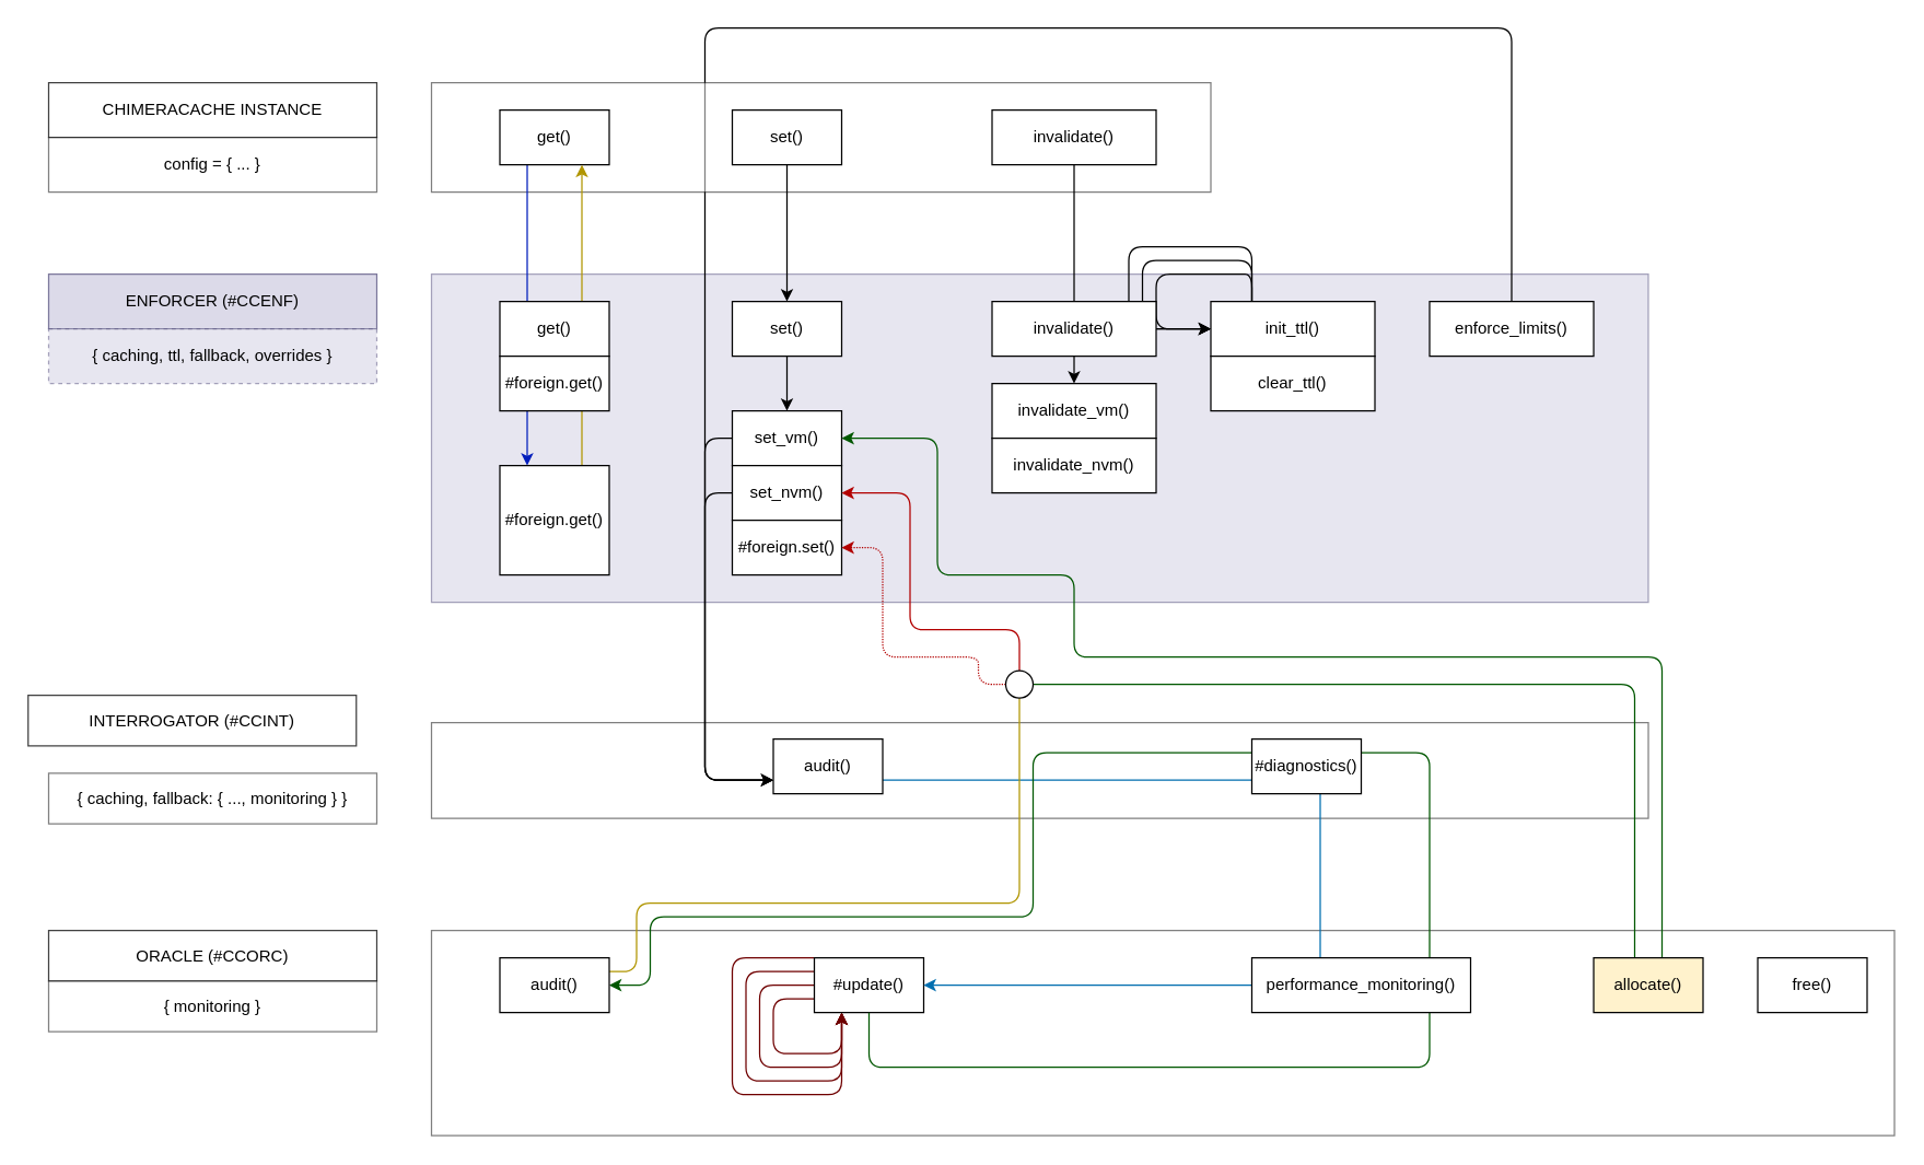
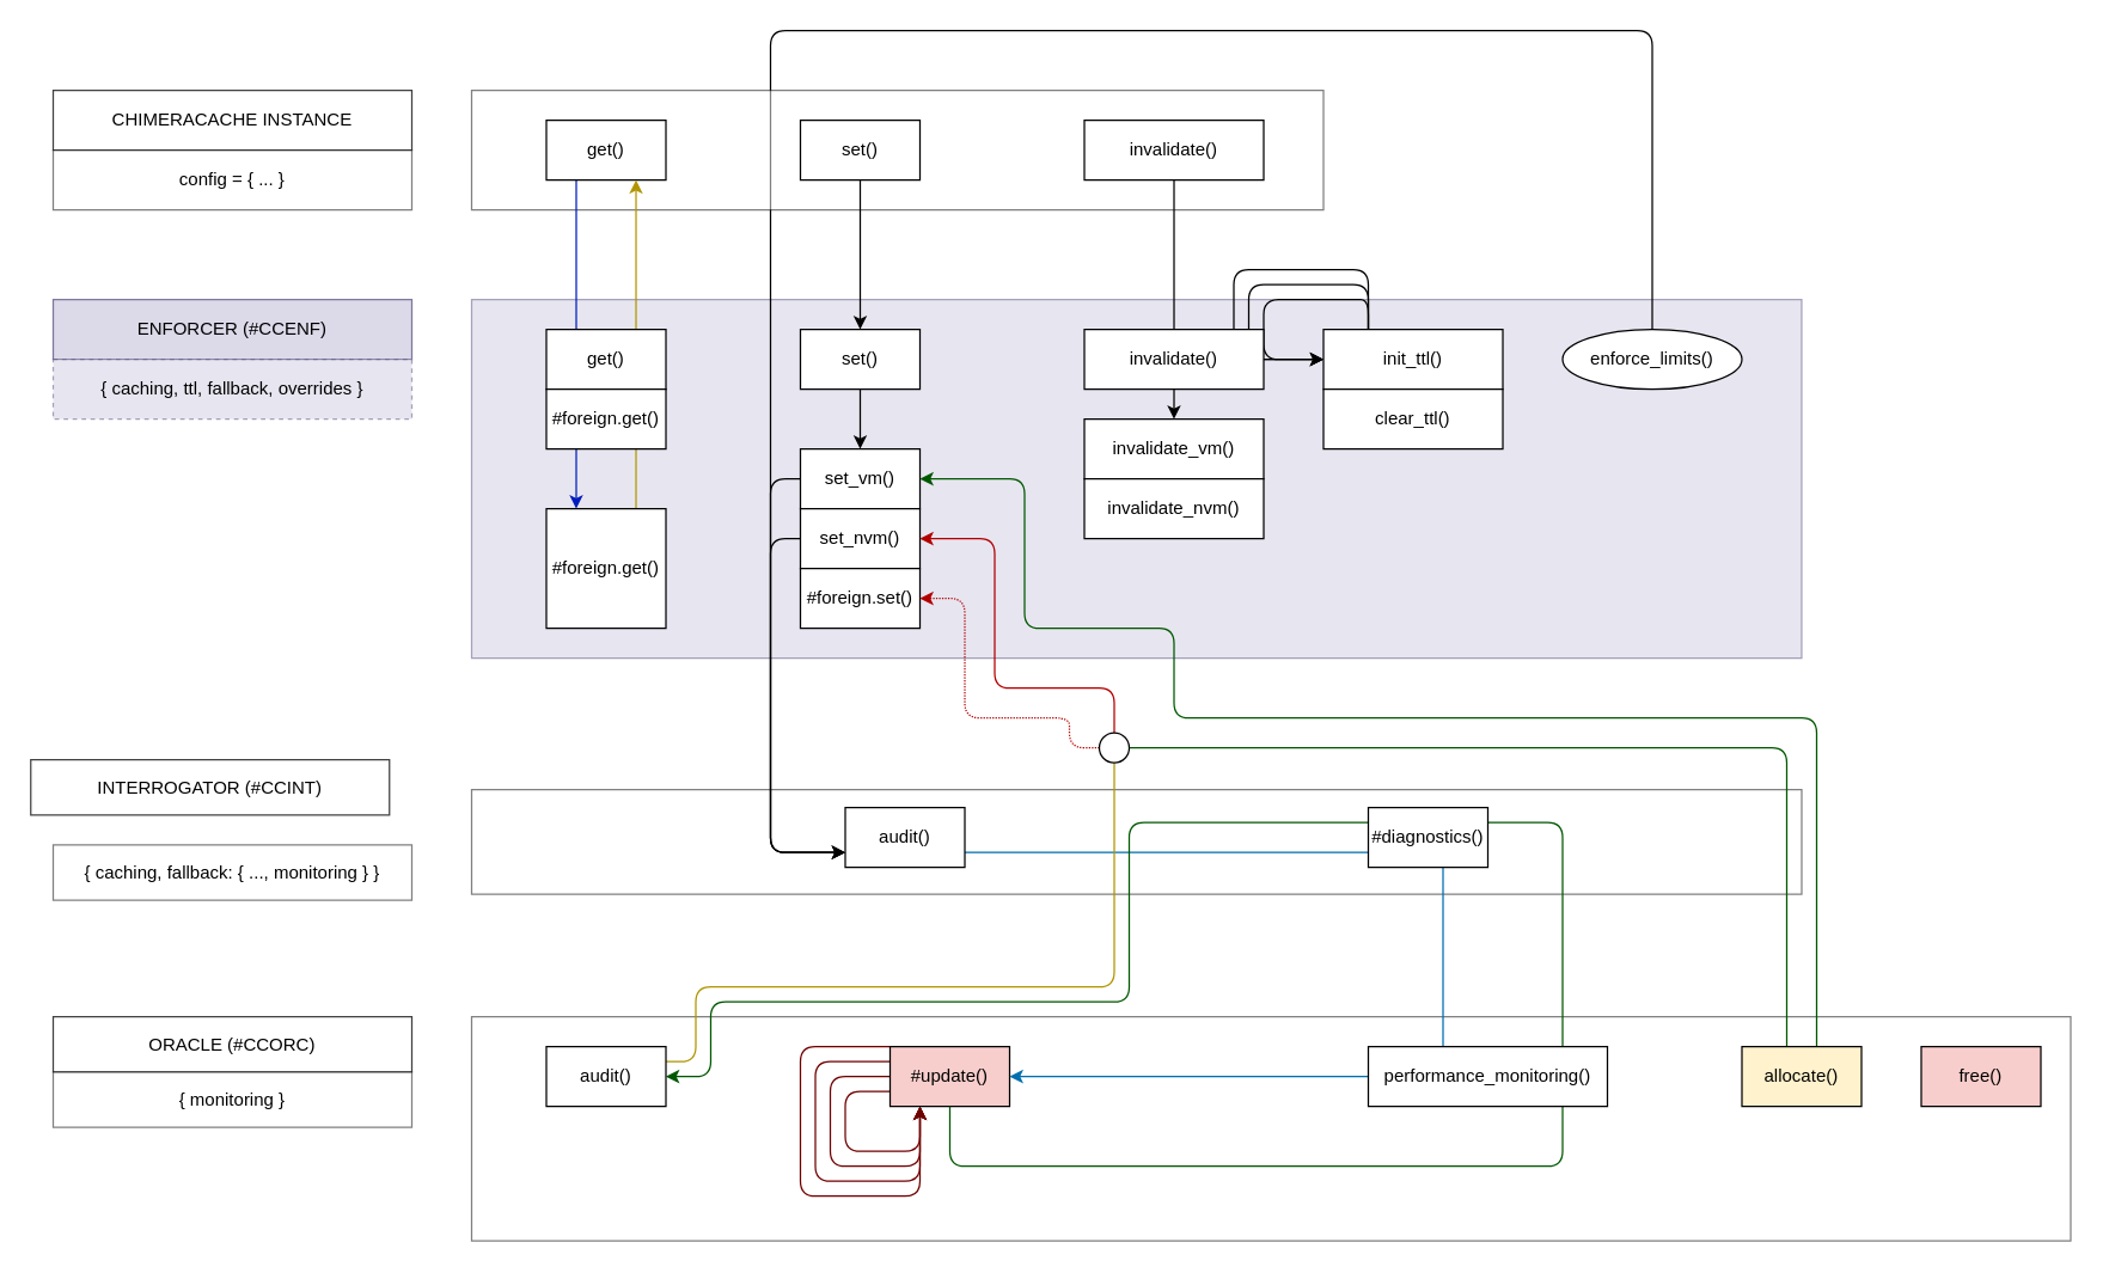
  <mxCell id="0" />
  <mxCell id="1" parent="0" />
  <mxCell id="2" value="" style="whiteSpace=wrap;html=1;opacity=50;fillColor=light-dark(#FFFFFF,#003333);" parent="1" vertex="1"><mxGeometry x="315" y="528" width="890" height="70" as="geometry" /></mxCell>
  <mxCell id="3" value="" style="whiteSpace=wrap;html=1;fillColor=light-dark(#D0CEE2,#330033);strokeColor=#56517e;opacity=50;" parent="1" vertex="1"><mxGeometry x="315" y="200" width="890" height="240" as="geometry" /></mxCell>
  <mxCell id="4" style="edgeStyle=none;html=1;exitX=0.5;exitY=0;exitDx=0;exitDy=0;entryX=0;entryY=0.75;entryDx=0;entryDy=0;strokeColor=light-dark(#000000,#001DBC);" parent="1" source="30" target="39" edge="1"><mxGeometry relative="1" as="geometry"><mxPoint x="465" y="510" as="targetPoint" /><Array as="points"><mxPoint x="1105" y="20" /><mxPoint x="515" y="20" /><mxPoint x="515" y="570" /></Array></mxGeometry></mxCell>
  <mxCell id="5" value="" style="whiteSpace=wrap;html=1;opacity=50;fillColor=light-dark(#FFFFFF,#003300);" parent="1" vertex="1"><mxGeometry x="315" y="60" width="570" height="80" as="geometry" /></mxCell>
  <mxCell id="6" value="&lt;span style=&quot;font-family: monospace; font-size: 0px; text-align: start; text-wrap-mode: nowrap;&quot;&gt;%3CmxGraphModel%3E%3Croot%3E%3CmxCell%20id%3D%220%22%2F%3E%3CmxCell%20id%3D%221%22%20parent%3D%220%22%2F%3E%3CmxCell%20id%3D%222%22%20value%3D%22%22%20style%3D%22whiteSpace%3Dwrap%3Bhtml%3D1%3B%22%20vertex%3D%221%22%20parent%3D%221%22%3E%3CmxGeometry%20y%3D%22440%22%20width%3D%221320%22%20height%3D%22130%22%20as%3D%22geometry%22%2F%3E%3C%2FmxCell%3E%3C%2Froot%3E%3C%2FmxGraphModel%3E&lt;/span&gt;" style="whiteSpace=wrap;html=1;opacity=50;fillColor=light-dark(#FFFFFF,#33001A);" parent="1" vertex="1"><mxGeometry x="315" y="680" width="1070" height="150" as="geometry" /></mxCell>
  <mxCell id="7" style="edgeStyle=none;html=1;exitX=0.5;exitY=1;exitDx=0;exitDy=0;entryX=0.5;entryY=0;entryDx=0;entryDy=0;strokeColor=light-dark(#000000,#001DBC);" parent="1" source="24" target="20" edge="1"><mxGeometry relative="1" as="geometry" /></mxCell>
  <mxCell id="8" style="edgeStyle=none;html=1;exitX=0.25;exitY=1;exitDx=0;exitDy=0;entryX=0.25;entryY=0;entryDx=0;entryDy=0;fillColor=#0050ef;strokeColor=light-dark(#001DBC,#3333FF);" parent="1" source="9" target="58" edge="1"><mxGeometry relative="1" as="geometry"><mxPoint x="375" y="140" as="sourcePoint" /><mxPoint x="375" y="220" as="targetPoint" /></mxGeometry></mxCell>
  <mxCell id="9" value="get()" style="whiteSpace=wrap;html=1;rotation=0;" parent="1" vertex="1"><mxGeometry x="365" y="80" width="80" height="40" as="geometry" /></mxCell>
  <mxCell id="10" style="edgeStyle=none;html=1;exitX=0.5;exitY=1;exitDx=0;exitDy=0;entryX=0.5;entryY=0;entryDx=0;entryDy=0;strokeColor=light-dark(#000000,#3333FF);" parent="1" source="11" target="22" edge="1"><mxGeometry relative="1" as="geometry" /></mxCell>
  <mxCell id="11" value="set()" style="whiteSpace=wrap;html=1;rotation=0;" parent="1" vertex="1"><mxGeometry x="535" y="80" width="80" height="40" as="geometry" /></mxCell>
  <mxCell id="12" style="edgeStyle=none;html=1;exitX=0.75;exitY=0;exitDx=0;exitDy=0;entryX=0.75;entryY=1;entryDx=0;entryDy=0;fillColor=#e3c800;strokeColor=light-dark(#B09500,#FFFF33);" parent="1" source="58" target="9" edge="1"><mxGeometry relative="1" as="geometry" /></mxCell>
  <mxCell id="13" value="get()" style="whiteSpace=wrap;html=1;rotation=0;" parent="1" vertex="1"><mxGeometry x="365" y="220" width="80" height="40" as="geometry" /></mxCell>
  <mxCell id="14" style="edgeStyle=none;html=1;exitX=0;exitY=0.5;exitDx=0;exitDy=0;entryX=0;entryY=0.75;entryDx=0;entryDy=0;strokeColor=light-dark(#000000,#3333FF);" parent="1" source="15" target="39" edge="1"><mxGeometry relative="1" as="geometry"><mxPoint x="515" y="490" as="targetPoint" /><mxPoint x="505" y="320" as="sourcePoint" /><Array as="points"><mxPoint x="515" y="320" /><mxPoint x="515" y="570" /></Array></mxGeometry></mxCell>
  <mxCell id="15" value="set_vm()" style="whiteSpace=wrap;html=1;rotation=0;" parent="1" vertex="1"><mxGeometry x="535" y="300" width="80" height="40" as="geometry" /></mxCell>
  <mxCell id="16" style="edgeStyle=none;html=1;exitX=0;exitY=0.5;exitDx=0;exitDy=0;entryX=0;entryY=0.75;entryDx=0;entryDy=0;strokeColor=light-dark(#000000,#3333FF);" parent="1" source="17" target="39" edge="1"><mxGeometry relative="1" as="geometry"><mxPoint x="505" y="360" as="targetPoint" /><Array as="points"><mxPoint x="515" y="360" /><mxPoint x="515" y="570" /></Array></mxGeometry></mxCell>
  <mxCell id="17" value="set_nvm()" style="whiteSpace=wrap;html=1;rotation=0;" parent="1" vertex="1"><mxGeometry x="535" y="340" width="80" height="40" as="geometry" /></mxCell>
  <mxCell id="18" value="#foreign.set()" style="whiteSpace=wrap;html=1;rotation=0;" parent="1" vertex="1"><mxGeometry x="535" y="380" width="80" height="40" as="geometry" /></mxCell>
  <mxCell id="19" value="#foreign.get()" style="whiteSpace=wrap;html=1;rotation=0;" parent="1" vertex="1"><mxGeometry x="365" y="260" width="80" height="40" as="geometry" /></mxCell>
  <mxCell id="20" value="invalidate_vm()" style="whiteSpace=wrap;html=1;" parent="1" vertex="1"><mxGeometry x="725" y="280" width="120" height="40" as="geometry" /></mxCell>
  <mxCell id="21" style="edgeStyle=none;html=1;exitX=0.5;exitY=1;exitDx=0;exitDy=0;entryX=0.5;entryY=0;entryDx=0;entryDy=0;strokeColor=light-dark(#000000,#3333FF);" parent="1" source="22" target="15" edge="1"><mxGeometry relative="1" as="geometry" /></mxCell>
  <mxCell id="22" value="set()" style="whiteSpace=wrap;html=1;rotation=0;" parent="1" vertex="1"><mxGeometry x="535" y="220" width="80" height="40" as="geometry" /></mxCell>
  <mxCell id="23" value="invalidate_nvm()" style="whiteSpace=wrap;html=1;" parent="1" vertex="1"><mxGeometry x="725" y="320" width="120" height="40" as="geometry" /></mxCell>
  <mxCell id="24" value="invalidate()" style="whiteSpace=wrap;html=1;rotation=0;" parent="1" vertex="1"><mxGeometry x="725" y="80" width="120" height="40" as="geometry" /></mxCell>
  <mxCell id="25" style="edgeStyle=none;html=1;exitX=0.25;exitY=0;exitDx=0;exitDy=0;entryX=0;entryY=0.5;entryDx=0;entryDy=0;strokeColor=light-dark(#000000,#001DBC);" parent="1" source="28" target="28" edge="1"><mxGeometry relative="1" as="geometry"><mxPoint x="835" y="180" as="targetPoint" /><Array as="points"><mxPoint x="915" y="180" /><mxPoint x="825" y="180" /><mxPoint x="825" y="240" /></Array></mxGeometry></mxCell>
  <mxCell id="26" style="edgeStyle=none;html=1;exitX=0.25;exitY=0;exitDx=0;exitDy=0;entryX=0;entryY=0.5;entryDx=0;entryDy=0;strokeColor=light-dark(#000000,#001DBC);" parent="1" source="28" target="28" edge="1"><mxGeometry relative="1" as="geometry"><mxPoint x="825" y="159.808" as="targetPoint" /><Array as="points"><mxPoint x="915" y="190" /><mxPoint x="835" y="190" /><mxPoint x="835" y="240" /></Array></mxGeometry></mxCell>
  <mxCell id="27" style="edgeStyle=none;html=1;exitX=0.25;exitY=0;exitDx=0;exitDy=0;strokeColor=light-dark(#000000,#001DBC);" parent="1" source="28" target="28" edge="1"><mxGeometry relative="1" as="geometry"><mxPoint x="835" y="150" as="targetPoint" /><Array as="points"><mxPoint x="915" y="200" /><mxPoint x="905" y="200" /><mxPoint x="845" y="200" /><mxPoint x="845" y="240" /></Array></mxGeometry></mxCell>
  <mxCell id="28" value="init_ttl()" style="whiteSpace=wrap;html=1;" parent="1" vertex="1"><mxGeometry x="885" y="220" width="120" height="40" as="geometry" /></mxCell>
  <mxCell id="29" value="clear_ttl()" style="whiteSpace=wrap;html=1;" parent="1" vertex="1"><mxGeometry x="885" y="260" width="120" height="40" as="geometry" /></mxCell>
- <mxCell id="30" value="enforce_limits()" style="whiteSpace=wrap;html=1;" parent="1" vertex="1"><mxGeometry x="1045" y="220" width="120" height="40" as="geometry" /></mxCell>
+ <mxCell id="30" value="enforce_limits()" style="ellipse;whiteSpace=wrap;html=1;" parent="1" vertex="1"><mxGeometry x="1045" y="220" width="120" height="40" as="geometry" /></mxCell>
  <mxCell id="31" style="edgeStyle=none;html=1;entryX=1;entryY=0.5;entryDx=0;entryDy=0;fillColor=#e51400;strokeColor=light-dark(#B20000,#FF0000);exitX=0.5;exitY=0;exitDx=0;exitDy=0;" parent="1" source="46" target="17" edge="1"><mxGeometry relative="1" as="geometry"><mxPoint x="745" y="500" as="sourcePoint" /><Array as="points"><mxPoint x="745" y="460" /><mxPoint x="665" y="460" /><mxPoint x="665" y="360" /></Array></mxGeometry></mxCell>
  <mxCell id="32" style="edgeStyle=none;html=1;entryX=1;entryY=0.5;entryDx=0;entryDy=0;fillColor=#e51400;strokeColor=light-dark(#B20000,#FF0000);dashed=1;dashPattern=1 1;exitX=0;exitY=0.5;exitDx=0;exitDy=0;" parent="1" source="46" target="18" edge="1"><mxGeometry relative="1" as="geometry"><mxPoint x="725" y="500" as="sourcePoint" /><Array as="points"><mxPoint x="715" y="500" /><mxPoint x="715" y="480" /><mxPoint x="645" y="480" /><mxPoint x="645" y="400" /></Array></mxGeometry></mxCell>
  <mxCell id="33" style="edgeStyle=none;html=1;exitX=0;exitY=0.5;exitDx=0;exitDy=0;entryX=0.25;entryY=1;entryDx=0;entryDy=0;fillColor=#a20025;strokeColor=light-dark(#6F0000,#FF0000);" parent="1" source="37" target="37" edge="1"><mxGeometry relative="1" as="geometry"><mxPoint x="605" y="780" as="targetPoint" /><Array as="points"><mxPoint x="555" y="720" /><mxPoint x="555" y="780" /><mxPoint x="615" y="780" /></Array></mxGeometry></mxCell>
  <mxCell id="34" style="edgeStyle=none;html=1;exitX=0;exitY=0.75;exitDx=0;exitDy=0;entryX=0.25;entryY=1;entryDx=0;entryDy=0;fillColor=#a20025;strokeColor=light-dark(#6F0000,#FF0000);" parent="1" source="37" target="37" edge="1"><mxGeometry relative="1" as="geometry"><mxPoint x="605" y="770" as="targetPoint" /><Array as="points"><mxPoint x="565" y="730" /><mxPoint x="565" y="770" /><mxPoint x="615" y="770" /></Array></mxGeometry></mxCell>
  <mxCell id="35" style="edgeStyle=none;html=1;exitX=0;exitY=0.25;exitDx=0;exitDy=0;entryX=0.25;entryY=1;entryDx=0;entryDy=0;fillColor=#a20025;strokeColor=light-dark(#6F0000,#FF0000);" parent="1" source="37" target="37" edge="1"><mxGeometry relative="1" as="geometry"><mxPoint x="645" y="790" as="targetPoint" /><Array as="points"><mxPoint x="545" y="710" /><mxPoint x="545" y="790" /><mxPoint x="615" y="790" /></Array></mxGeometry></mxCell>
  <mxCell id="36" style="edgeStyle=none;html=1;exitX=0;exitY=0;exitDx=0;exitDy=0;entryX=0.25;entryY=1;entryDx=0;entryDy=0;fillColor=#a20025;strokeColor=light-dark(#6F0000,#FF0000);" parent="1" source="37" target="37" edge="1"><mxGeometry relative="1" as="geometry"><mxPoint x="615" y="840" as="targetPoint" /><Array as="points"><mxPoint x="535" y="700" /><mxPoint x="535" y="800" /><mxPoint x="615" y="800" /></Array></mxGeometry></mxCell>
- <mxCell id="37" value="#update()" style="whiteSpace=wrap;html=1;rotation=0;" parent="1" vertex="1"><mxGeometry x="595" y="700" width="80" height="40" as="geometry" /></mxCell>
+ <mxCell id="37" value="#update()" style="whiteSpace=wrap;html=1;rotation=0;fillColor=#f8cecc;" parent="1" vertex="1"><mxGeometry x="595" y="700" width="80" height="40" as="geometry" /></mxCell>
  <mxCell id="38" style="edgeStyle=none;html=1;exitX=1;exitY=0.75;exitDx=0;exitDy=0;entryX=1;entryY=0.5;entryDx=0;entryDy=0;fillColor=#1ba1e2;strokeColor=light-dark(#006EAF,#3333FF);" parent="1" source="39" target="37" edge="1"><mxGeometry relative="1" as="geometry"><Array as="points"><mxPoint x="815" y="570" /><mxPoint x="965" y="570" /><mxPoint x="965" y="720" /></Array></mxGeometry></mxCell>
  <mxCell id="39" value="audit()" style="whiteSpace=wrap;html=1;rotation=0;" parent="1" vertex="1"><mxGeometry x="565" y="540" width="80" height="40" as="geometry" /></mxCell>
  <mxCell id="40" style="edgeStyle=none;html=1;exitX=0.5;exitY=1;exitDx=0;exitDy=0;fillColor=#008a00;strokeColor=light-dark(#005700,#00FF00);entryX=1;entryY=0.5;entryDx=0;entryDy=0;" parent="1" source="37" edge="1" target="44"><mxGeometry relative="1" as="geometry"><mxPoint x="445" y="730" as="targetPoint" /><Array as="points"><mxPoint x="635" y="780" /><mxPoint x="1045" y="780" /><mxPoint x="1045" y="550" /><mxPoint x="755" y="550" /><mxPoint x="755" y="630" /><mxPoint x="755" y="670" /><mxPoint x="475" y="670" /><mxPoint x="475" y="720" /></Array></mxGeometry></mxCell>
  <mxCell id="41" value="performance_monitoring()" style="whiteSpace=wrap;html=1;rotation=0;" parent="1" vertex="1"><mxGeometry x="915" y="700" width="160" height="40" as="geometry" /></mxCell>
  <mxCell id="42" value="#diagnostics()" style="whiteSpace=wrap;html=1;rotation=0;" parent="1" vertex="1"><mxGeometry x="915" y="540" width="80" height="40" as="geometry" /></mxCell>
  <mxCell id="43" style="edgeStyle=none;html=1;exitX=1;exitY=0.25;exitDx=0;exitDy=0;fillColor=#e3c800;strokeColor=light-dark(#B09500,#FFFF33);" parent="1" source="44" edge="1"><mxGeometry relative="1" as="geometry"><mxPoint x="745" y="500" as="targetPoint" /><Array as="points"><mxPoint x="465" y="710" /><mxPoint x="465" y="660" /><mxPoint x="745" y="660" /></Array></mxGeometry></mxCell>
  <mxCell id="44" value="audit()" style="whiteSpace=wrap;html=1;rotation=0;" parent="1" vertex="1"><mxGeometry x="365" y="700" width="80" height="40" as="geometry" /></mxCell>
  <mxCell id="45" style="edgeStyle=none;html=1;exitX=1;exitY=0.5;exitDx=0;exitDy=0;entryX=1;entryY=0.5;entryDx=0;entryDy=0;fillColor=#008a00;strokeColor=light-dark(#005700,#00FF00);" parent="1" source="46" target="15" edge="1"><mxGeometry relative="1" as="geometry"><mxPoint x="685" y="320" as="targetPoint" /><Array as="points"><mxPoint x="1195" y="500" /><mxPoint x="1195" y="720" /><mxPoint x="1215" y="720" /><mxPoint x="1215" y="480" /><mxPoint x="785" y="480" /><mxPoint x="785" y="420" /><mxPoint x="685" y="420" /><mxPoint x="685" y="320" /></Array></mxGeometry></mxCell>
  <mxCell id="46" value="" style="ellipse;whiteSpace=wrap;html=1;strokeColor=light-dark(#000000,#FFFF33);fillColor=light-dark(#FFFFFF,#FFFF33);" parent="1" vertex="1"><mxGeometry x="735" y="490" width="20" height="20" as="geometry" /></mxCell>
- <mxCell id="47" value="free()" style="whiteSpace=wrap;html=1;rotation=0;" parent="1" vertex="1"><mxGeometry x="1285" y="700" width="80" height="40" as="geometry" /></mxCell>
+ <mxCell id="47" value="free()" style="whiteSpace=wrap;html=1;rotation=0;fillColor=#f8cecc;" parent="1" vertex="1"><mxGeometry x="1285" y="700" width="80" height="40" as="geometry" /></mxCell>
  <mxCell id="48" value="invalidate()" style="whiteSpace=wrap;html=1;" parent="1" vertex="1"><mxGeometry x="725" y="220" width="120" height="40" as="geometry" /></mxCell>
  <mxCell id="49" value="allocate()" style="whiteSpace=wrap;html=1;rotation=0;fillColor=#fff2cc;" parent="1" vertex="1"><mxGeometry x="1165" y="700" width="80" height="40" as="geometry" /></mxCell>
  <mxCell id="50" value="INTERROGATOR (#CCINT)" style="whiteSpace=wrap;html=1;opacity=75;fillColor=light-dark(#FFFFFF,#003333);" parent="1" vertex="1"><mxGeometry x="20" y="508" width="240" height="37" as="geometry" /></mxCell>
  <mxCell id="51" value="ENFORCER (#CCENF)" style="whiteSpace=wrap;html=1;fillColor=light-dark(#D0CEE2,#330033);strokeColor=#56517e;opacity=75;" parent="1" vertex="1"><mxGeometry x="35" y="200" width="240" height="40" as="geometry" /></mxCell>
  <mxCell id="52" value="CHIMERACACHE INSTANCE" style="whiteSpace=wrap;html=1;opacity=75;fillColor=light-dark(#FFFFFF,#003300);" parent="1" vertex="1"><mxGeometry x="35" y="60" width="240" height="40" as="geometry" /></mxCell>
  <mxCell id="53" value="ORACLE (#CCORC)" style="whiteSpace=wrap;html=1;opacity=75;fillColor=light-dark(#FFFFFF,#33001A);" parent="1" vertex="1"><mxGeometry x="35" y="680" width="240" height="37" as="geometry" /></mxCell>
  <mxCell id="54" value="config = { ... }" style="whiteSpace=wrap;html=1;opacity=50;fillColor=light-dark(#FFFFFF,#003300);" parent="1" vertex="1"><mxGeometry x="35" y="100" width="240" height="40" as="geometry" /></mxCell>
  <mxCell id="55" value="{ caching, ttl, fallback, overrides }" style="whiteSpace=wrap;html=1;fillColor=light-dark(#D0CEE2,#330033);strokeColor=#56517e;opacity=50;dashed=1;" parent="1" vertex="1"><mxGeometry x="35" y="240" width="240" height="40" as="geometry" /></mxCell>
  <mxCell id="56" value="{ caching, fallback: { ..., monitoring } }" style="whiteSpace=wrap;html=1;opacity=50;fillColor=light-dark(#FFFFFF,#003333);" parent="1" vertex="1"><mxGeometry x="35" y="565" width="240" height="37" as="geometry" /></mxCell>
  <mxCell id="57" value="{ monitoring }" style="whiteSpace=wrap;html=1;opacity=50;fillColor=light-dark(#FFFFFF,#33001A);" parent="1" vertex="1"><mxGeometry x="35" y="717" width="240" height="37" as="geometry" /></mxCell>
  <mxCell id="58" value="#foreign.get()" style="whiteSpace=wrap;html=1;rotation=0;" vertex="1" parent="1"><mxGeometry x="365" y="340" width="80" height="80" as="geometry" /></mxCell>
